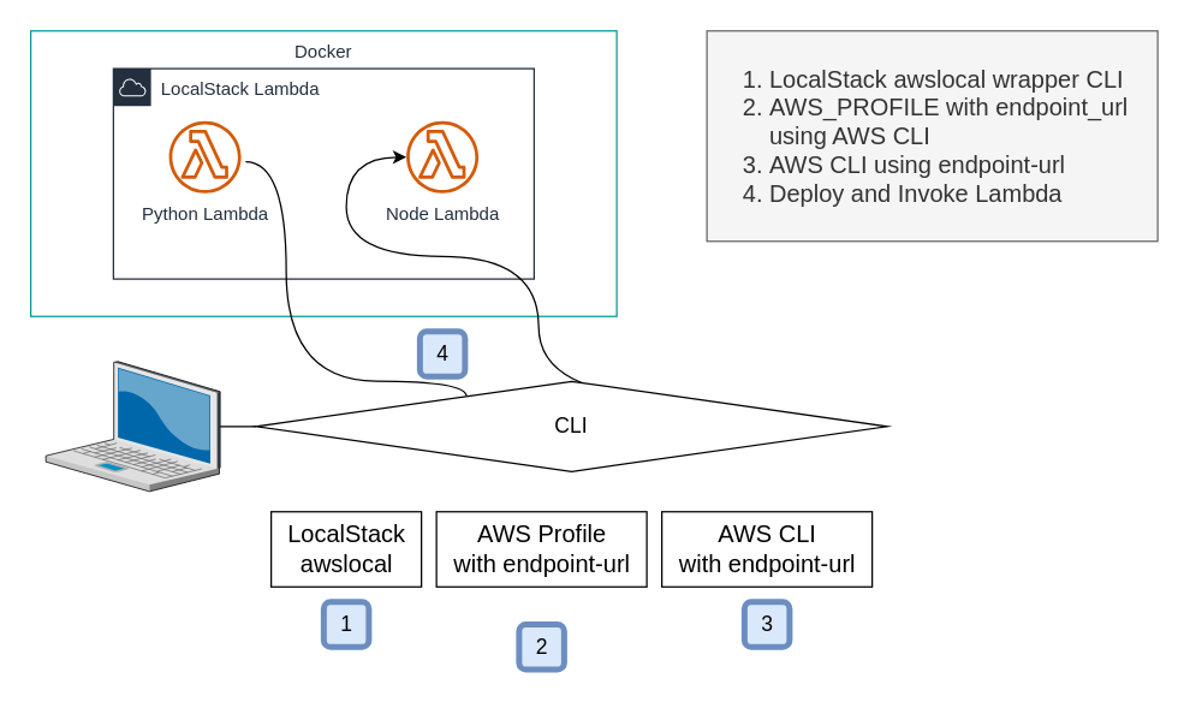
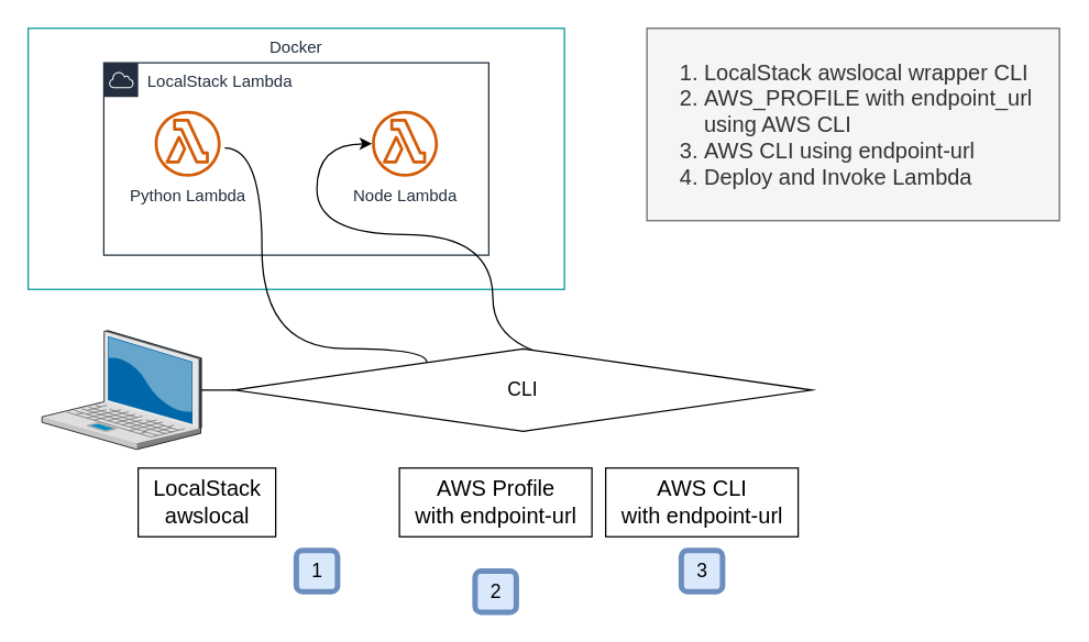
  <mxCell id="0" />
  <mxCell id="1" parent="0" />
  <mxCell id="2" value="Docker" style="fillColor=none;strokeColor=#009999;dashed=0;verticalAlign=top;fontStyle=0;fontColor=#232F3D;whiteSpace=wrap;html=1;" parent="1" vertex="1"><mxGeometry x="20" y="20" width="390" height="190" as="geometry" /></mxCell>
  <mxCell id="3" value="LocalStack Lambda" style="points=[[0,0],[0.25,0],[0.5,0],[0.75,0],[1,0],[1,0.25],[1,0.5],[1,0.75],[1,1],[0.75,1],[0.5,1],[0.25,1],[0,1],[0,0.75],[0,0.5],[0,0.25]];outlineConnect=0;gradientColor=none;html=1;whiteSpace=wrap;fontSize=12;fontStyle=0;container=0;pointerEvents=0;collapsible=0;recursiveResize=0;shape=mxgraph.aws4.group;grIcon=mxgraph.aws4.group_aws_cloud;strokeColor=#232F3E;fillColor=none;verticalAlign=top;align=left;spacingLeft=30;fontColor=#232F3E;dashed=0;" parent="1" vertex="1"><mxGeometry x="75" y="45" width="280" height="140" as="geometry" /></mxCell>
  <mxCell id="4" value="" style="verticalLabelPosition=bottom;sketch=0;aspect=fixed;html=1;verticalAlign=top;strokeColor=none;align=center;outlineConnect=0;shape=mxgraph.citrix.laptop_2;" parent="1" vertex="1"><mxGeometry x="30" y="240" width="116" height="86.5" as="geometry" /></mxCell>
  <mxCell id="5" value="&lt;font style=&quot;font-size: 14px;&quot;&gt;1&lt;/font&gt;" style="text;html=1;align=center;verticalAlign=middle;resizable=0;points=[];autosize=1;strokeColor=#6c8ebf;fillColor=#dae8fc;strokeWidth=4;rounded=1;glass=0;shadow=0;" parent="1" vertex="1"><mxGeometry x="215" y="400" width="30" height="30" as="geometry" /></mxCell>
  <mxCell id="6" style="edgeStyle=orthogonalEdgeStyle;curved=1;rounded=0;orthogonalLoop=1;jettySize=auto;html=1;exitX=0;exitY=0.5;exitDx=0;exitDy=0;endArrow=none;endFill=0;" parent="1" source="9" target="4" edge="1"><mxGeometry relative="1" as="geometry" /></mxCell>
  <mxCell id="7" style="edgeStyle=orthogonalEdgeStyle;curved=1;rounded=0;orthogonalLoop=1;jettySize=auto;html=1;exitX=0.25;exitY=0;exitDx=0;exitDy=0;entryX=1.063;entryY=0.563;entryDx=0;entryDy=0;entryPerimeter=0;endArrow=none;" parent="1" source="9" target="15" edge="1"><mxGeometry relative="1" as="geometry"><Array as="points"><mxPoint x="190" y="253" /><mxPoint x="190" y="107" /></Array></mxGeometry></mxCell>
  <mxCell id="8" style="edgeStyle=orthogonalEdgeStyle;curved=1;rounded=0;orthogonalLoop=1;jettySize=auto;html=1;exitX=0.75;exitY=0;exitDx=0;exitDy=0;" parent="1" source="9" target="16" edge="1"><mxGeometry relative="1" as="geometry"><mxPoint x="420" y="260" as="targetPoint" /><Array as="points"><mxPoint x="358" y="170" /><mxPoint x="230" y="170" /><mxPoint x="230" y="104" /></Array></mxGeometry></mxCell>
  <mxCell id="9" value="&lt;span style=&quot;font-size: 14px;&quot;&gt;CLI&lt;/span&gt;" style="rhombus;whiteSpace=wrap;html=1;" parent="1" vertex="1"><mxGeometry x="170" y="253.25" width="420" height="60" as="geometry" /></mxCell>
  <mxCell id="10" value="&lt;ol style=&quot;font-size: 16px;&quot;&gt;&lt;li&gt;LocalStack awslocal wrapper CLI&lt;/li&gt;&lt;li&gt;AWS_PROFILE with endpoint_url&lt;br&gt;using AWS CLI&lt;/li&gt;&lt;li&gt;AWS CLI using endpoint-url&lt;/li&gt;&lt;li&gt;Deploy and Invoke Lambda&lt;/li&gt;&lt;/ol&gt;" style="text;html=1;align=left;verticalAlign=middle;resizable=0;points=[];autosize=1;strokeColor=#666666;fillColor=#f5f5f5;fontColor=#333333;" parent="1" vertex="1"><mxGeometry x="470" y="20" width="300" height="140" as="geometry" /></mxCell>
  <mxCell id="11" value="&lt;font style=&quot;font-size: 14px;&quot;&gt;2&lt;/font&gt;" style="text;html=1;align=center;verticalAlign=middle;resizable=0;points=[];autosize=1;strokeColor=#6c8ebf;fillColor=#dae8fc;strokeWidth=4;rounded=1;glass=0;shadow=0;" parent="1" vertex="1"><mxGeometry x="345" y="415" width="30" height="30" as="geometry" /></mxCell>
  <mxCell id="12" value="&lt;font style=&quot;font-size: 14px;&quot;&gt;3&lt;/font&gt;" style="text;html=1;align=center;verticalAlign=middle;resizable=0;points=[];autosize=1;strokeColor=#6c8ebf;fillColor=#dae8fc;strokeWidth=4;rounded=1;glass=0;shadow=0;" parent="1" vertex="1"><mxGeometry x="495" y="400" width="30" height="30" as="geometry" /></mxCell>
- <mxCell id="13" value="&lt;font style=&quot;font-size: 16px;&quot;&gt;LocalStack&lt;br&gt;awslocal&lt;/font&gt;" style="text;html=1;align=center;verticalAlign=middle;resizable=0;points=[];autosize=1;strokeColor=default;" vertex="1" parent="1"><mxGeometry x="180" y="340" width="100" height="50" as="geometry" /></mxCell>
+ <mxCell id="13" value="&lt;font style=&quot;font-size: 16px;&quot;&gt;LocalStack&lt;br&gt;awslocal&lt;/font&gt;" style="text;html=1;align=center;verticalAlign=middle;resizable=0;points=[];autosize=1;strokeColor=default;" vertex="1" parent="1"><mxGeometry x="100" y="340" width="100" height="50" as="geometry" /></mxCell>
  <mxCell id="14" value="&lt;font style=&quot;font-size: 16px;&quot;&gt;AWS Profile&lt;br&gt;with endpoint-url&lt;/font&gt;" style="text;html=1;align=center;verticalAlign=middle;resizable=0;points=[];autosize=1;strokeColor=default;fillColor=none;" vertex="1" parent="1"><mxGeometry x="290" y="340" width="140" height="50" as="geometry" /></mxCell>
  <mxCell id="15" value="Python Lambda" style="sketch=0;outlineConnect=0;fontColor=#232F3E;gradientColor=none;fillColor=#D45B07;strokeColor=none;dashed=0;verticalLabelPosition=bottom;verticalAlign=top;align=center;html=1;fontSize=12;fontStyle=0;aspect=fixed;pointerEvents=1;shape=mxgraph.aws4.lambda_function;" vertex="1" parent="1"><mxGeometry x="112" y="80" width="48" height="48" as="geometry" /></mxCell>
  <mxCell id="16" value="Node Lambda" style="sketch=0;outlineConnect=0;fontColor=#232F3E;gradientColor=none;fillColor=#D45B07;strokeColor=none;dashed=0;verticalLabelPosition=bottom;verticalAlign=top;align=center;html=1;fontSize=12;fontStyle=0;aspect=fixed;pointerEvents=1;shape=mxgraph.aws4.lambda_function;" vertex="1" parent="1"><mxGeometry x="270" y="80" width="48" height="48" as="geometry" /></mxCell>
  <mxCell id="17" value="&lt;font style=&quot;font-size: 16px;&quot;&gt;AWS CLI&lt;br&gt;with endpoint-url&lt;/font&gt;" style="text;html=1;align=center;verticalAlign=middle;resizable=0;points=[];autosize=1;strokeColor=default;fillColor=none;" vertex="1" parent="1"><mxGeometry x="440" y="340" width="140" height="50" as="geometry" /></mxCell>
- <mxCell id="18" value="&lt;font style=&quot;font-size: 14px;&quot;&gt;4&lt;/font&gt;" style="text;html=1;align=center;verticalAlign=middle;resizable=0;points=[];autosize=1;strokeColor=#6c8ebf;fillColor=#dae8fc;strokeWidth=4;rounded=1;glass=0;shadow=0;" vertex="1" parent="1"><mxGeometry x="279" y="220" width="30" height="30" as="geometry" /></mxCell>
